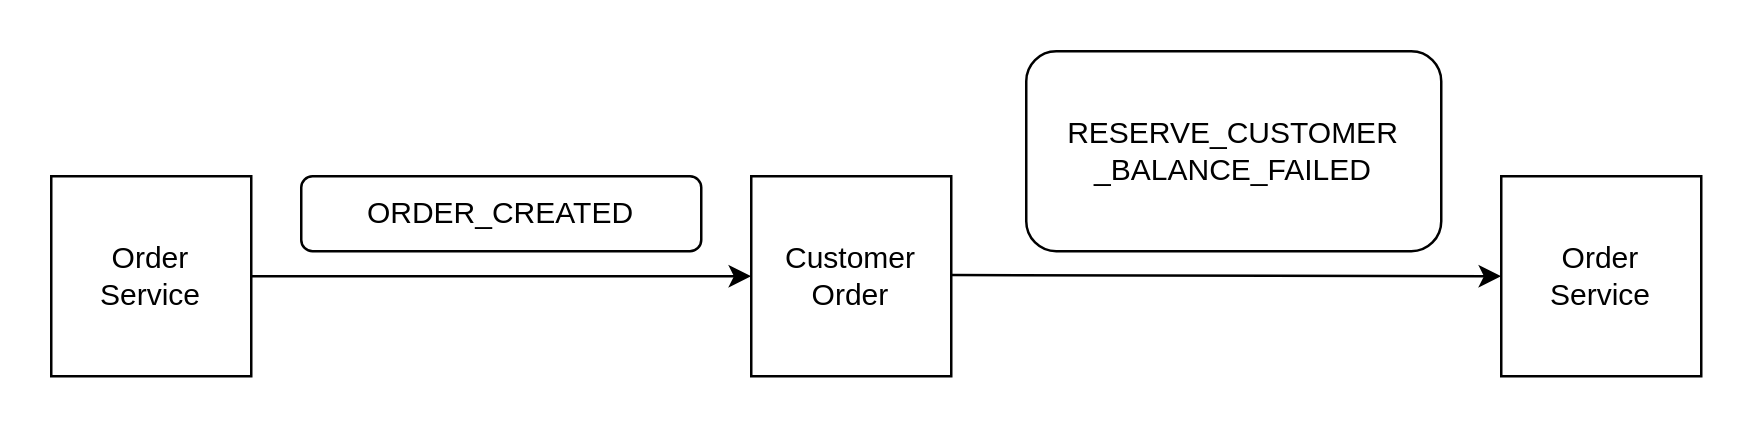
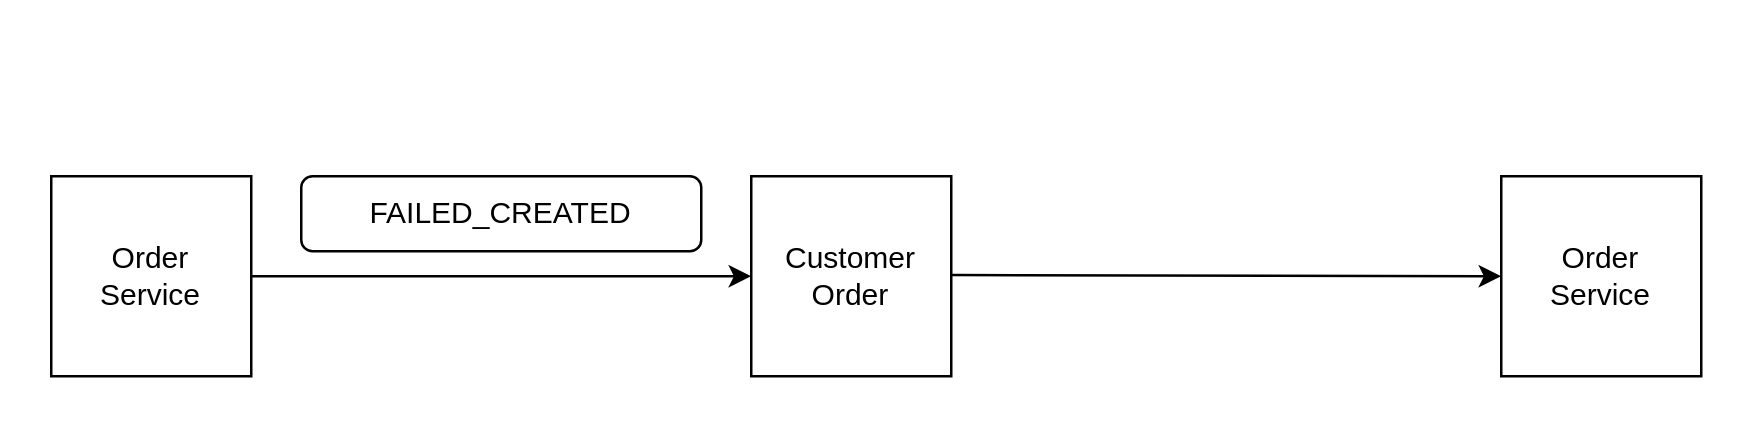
  <mxCell id="0" />
  <mxCell id="1" parent="0" />
  <mxCell id="2" value="Order&lt;br&gt;Service" style="whiteSpace=wrap;html=1;aspect=fixed;" vertex="1" parent="1"><mxGeometry x="20" y="70" width="80" height="80" as="geometry" /></mxCell>
  <mxCell id="3" value="" style="endArrow=classic;html=1;rounded=0;exitX=1;exitY=0.5;exitDx=0;exitDy=0;entryX=0;entryY=0.5;entryDx=0;entryDy=0;" edge="1" parent="1" source="2" target="5"><mxGeometry width="50" height="50" relative="1" as="geometry"><mxPoint x="160" y="150" as="sourcePoint" /><mxPoint x="310" y="110" as="targetPoint" /></mxGeometry></mxCell>
- <mxCell id="4" value="ORDER_CREATED" style="rounded=1;whiteSpace=wrap;html=1;" vertex="1" parent="1"><mxGeometry x="120" y="70" width="160" height="30" as="geometry" /></mxCell>
+ <mxCell id="4" value="FAILED_CREATED" style="rounded=1;whiteSpace=wrap;html=1;" vertex="1" parent="1"><mxGeometry x="120" y="70" width="160" height="30" as="geometry" /></mxCell>
  <mxCell id="5" value="Customer&lt;br&gt;Order" style="whiteSpace=wrap;html=1;aspect=fixed;" vertex="1" parent="1"><mxGeometry x="300" y="70" width="80" height="80" as="geometry" /></mxCell>
  <mxCell id="6" value="Order&lt;br&gt;Service" style="whiteSpace=wrap;html=1;aspect=fixed;" vertex="1" parent="1"><mxGeometry x="600" y="70" width="80" height="80" as="geometry" /></mxCell>
  <mxCell id="7" value="" style="endArrow=classic;html=1;rounded=0;exitX=1;exitY=0.5;exitDx=0;exitDy=0;entryX=0;entryY=0.5;entryDx=0;entryDy=0;" edge="1" parent="1" target="6"><mxGeometry width="50" height="50" relative="1" as="geometry"><mxPoint x="380" y="109.5" as="sourcePoint" /><mxPoint x="540" y="110" as="targetPoint" /></mxGeometry></mxCell>
- <mxCell id="8" value="RESERVE_CUSTOMER&lt;br&gt;_BALANCE_FAILED" style="rounded=1;whiteSpace=wrap;html=1;" vertex="1" parent="1"><mxGeometry x="410" y="20" width="166" height="80" as="geometry" /></mxCell>
